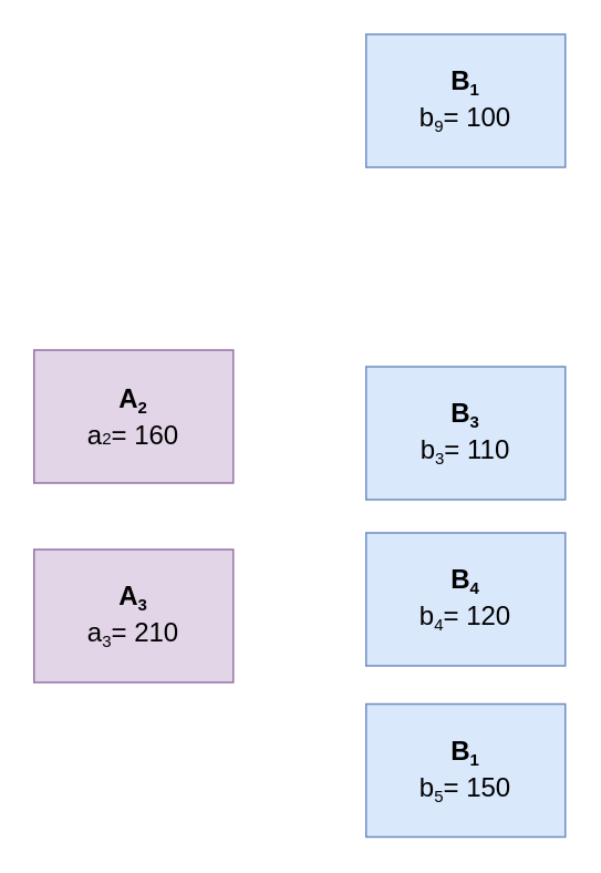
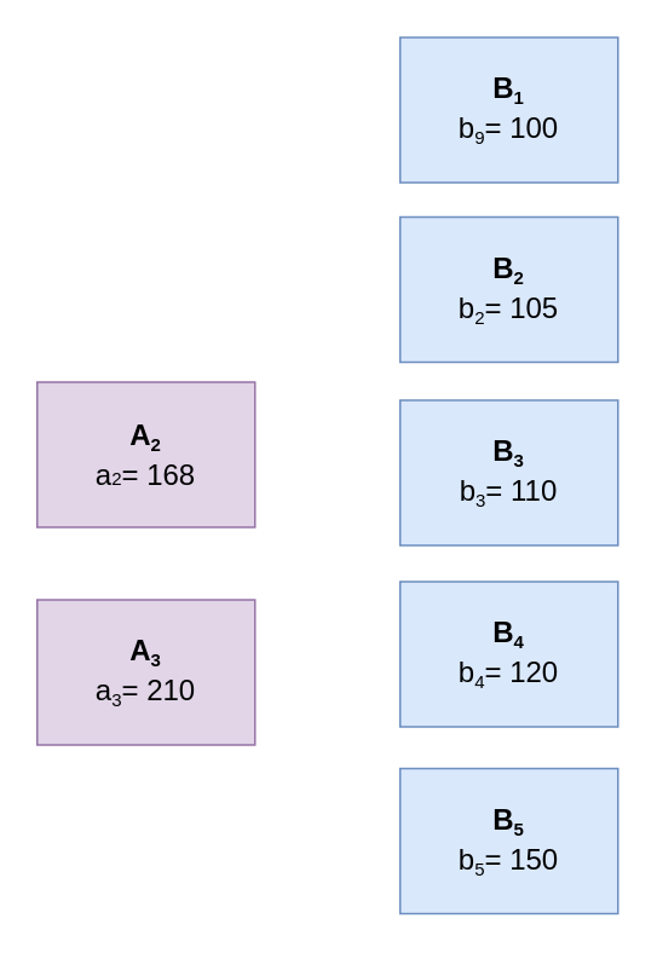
  <mxCell id="0" />
  <mxCell id="1" parent="0" />
- <mxCell id="2" value="&lt;b style=&quot;font-size: 16px&quot;&gt;A&lt;/b&gt;&lt;sub&gt;&lt;b&gt;2&lt;/b&gt;&lt;br&gt;&lt;/sub&gt;&lt;span style=&quot;font-size: 16px&quot;&gt;a&lt;/span&gt;&lt;span style=&quot;font-size: 10px&quot;&gt;2&lt;/span&gt;&lt;span style=&quot;font-size: 16px&quot;&gt;= 160&lt;/span&gt;" style="rounded=0;whiteSpace=wrap;html=1;fillColor=#e1d5e7;strokeColor=#9673a6;" vertex="1" parent="1"><mxGeometry x="20" y="210" width="120" height="80" as="geometry" /></mxCell>
+ <mxCell id="2" value="&lt;b style=&quot;font-size: 16px&quot;&gt;A&lt;/b&gt;&lt;sub&gt;&lt;b&gt;2&lt;/b&gt;&lt;br&gt;&lt;/sub&gt;&lt;span style=&quot;font-size: 16px&quot;&gt;a&lt;/span&gt;&lt;span style=&quot;font-size: 10px&quot;&gt;2&lt;/span&gt;&lt;span style=&quot;font-size: 16px&quot;&gt;= 168&lt;/span&gt;" style="rounded=0;whiteSpace=wrap;html=1;fillColor=#e1d5e7;strokeColor=#9673a6;" vertex="1" parent="1"><mxGeometry x="20" y="210" width="120" height="80" as="geometry" /></mxCell>
  <mxCell id="3" value="&lt;b style=&quot;font-size: 16px&quot;&gt;A&lt;/b&gt;&lt;sub&gt;&lt;b&gt;3&lt;/b&gt;&lt;br&gt;&lt;/sub&gt;&lt;span style=&quot;font-size: 16px&quot;&gt;a&lt;/span&gt;&lt;sub&gt;3&lt;/sub&gt;&lt;span style=&quot;font-size: 16px&quot;&gt;= 210&lt;/span&gt;" style="rounded=0;whiteSpace=wrap;html=1;fillColor=#e1d5e7;strokeColor=#9673a6;" vertex="1" parent="1"><mxGeometry x="20" y="330" width="120" height="80" as="geometry" /></mxCell>
  <mxCell id="4" value="&lt;b style=&quot;font-size: 16px&quot;&gt;B&lt;/b&gt;&lt;sub&gt;&lt;b&gt;1&lt;/b&gt;&lt;br&gt;&lt;/sub&gt;&lt;span style=&quot;font-size: 16px&quot;&gt;b&lt;/span&gt;&lt;sub&gt;9&lt;/sub&gt;&lt;span style=&quot;font-size: 16px&quot;&gt;= 100&lt;/span&gt;" style="rounded=0;whiteSpace=wrap;html=1;fillColor=#dae8fc;strokeColor=#6c8ebf;" vertex="1" parent="1"><mxGeometry x="220" y="20" width="120" height="80" as="geometry" /></mxCell>
+ <mxCell id="5" value="&lt;b style=&quot;font-size: 16px&quot;&gt;B&lt;/b&gt;&lt;sub&gt;&lt;b&gt;2&lt;/b&gt;&lt;br&gt;&lt;/sub&gt;&lt;span style=&quot;font-size: 16px&quot;&gt;b&lt;/span&gt;&lt;sub&gt;2&lt;/sub&gt;&lt;span style=&quot;font-size: 16px&quot;&gt;= 105&lt;/span&gt;" style="rounded=0;whiteSpace=wrap;html=1;fillColor=#dae8fc;strokeColor=#6c8ebf;" vertex="1" parent="1"><mxGeometry x="220" y="119" width="120" height="80" as="geometry" /></mxCell>
  <mxCell id="6" value="&lt;b style=&quot;font-size: 16px&quot;&gt;B&lt;/b&gt;&lt;sub&gt;&lt;b&gt;3&lt;/b&gt;&lt;br&gt;&lt;/sub&gt;&lt;span style=&quot;font-size: 16px&quot;&gt;b&lt;/span&gt;&lt;sub&gt;3&lt;/sub&gt;&lt;span style=&quot;font-size: 16px&quot;&gt;= 110&lt;/span&gt;" style="rounded=0;whiteSpace=wrap;html=1;fillColor=#dae8fc;strokeColor=#6c8ebf;" vertex="1" parent="1"><mxGeometry x="220" y="220" width="120" height="80" as="geometry" /></mxCell>
  <mxCell id="7" value="&lt;b style=&quot;font-size: 16px&quot;&gt;B&lt;/b&gt;&lt;sub&gt;&lt;b&gt;4&lt;/b&gt;&lt;br&gt;&lt;/sub&gt;&lt;span style=&quot;font-size: 16px&quot;&gt;b&lt;/span&gt;&lt;sub&gt;4&lt;/sub&gt;&lt;span style=&quot;font-size: 16px&quot;&gt;= 120&lt;/span&gt;" style="rounded=0;whiteSpace=wrap;html=1;fillColor=#dae8fc;strokeColor=#6c8ebf;" vertex="1" parent="1"><mxGeometry x="220" y="320" width="120" height="80" as="geometry" /></mxCell>
- <mxCell id="8" value="&lt;b style=&quot;font-size: 16px&quot;&gt;B&lt;/b&gt;&lt;sub&gt;&lt;b&gt;1&lt;/b&gt;&lt;br&gt;&lt;/sub&gt;&lt;span style=&quot;font-size: 16px&quot;&gt;b&lt;/span&gt;&lt;sub&gt;5&lt;/sub&gt;&lt;span style=&quot;font-size: 16px&quot;&gt;= 150&lt;/span&gt;" style="rounded=0;whiteSpace=wrap;html=1;fillColor=#dae8fc;strokeColor=#6c8ebf;" vertex="1" parent="1"><mxGeometry x="220" y="423" width="120" height="80" as="geometry" /></mxCell>
+ <mxCell id="8" value="&lt;b style=&quot;font-size: 16px&quot;&gt;B&lt;/b&gt;&lt;sub&gt;&lt;b&gt;5&lt;/b&gt;&lt;br&gt;&lt;/sub&gt;&lt;span style=&quot;font-size: 16px&quot;&gt;b&lt;/span&gt;&lt;sub&gt;5&lt;/sub&gt;&lt;span style=&quot;font-size: 16px&quot;&gt;= 150&lt;/span&gt;" style="rounded=0;whiteSpace=wrap;html=1;fillColor=#dae8fc;strokeColor=#6c8ebf;" vertex="1" parent="1"><mxGeometry x="220" y="423" width="120" height="80" as="geometry" /></mxCell>
